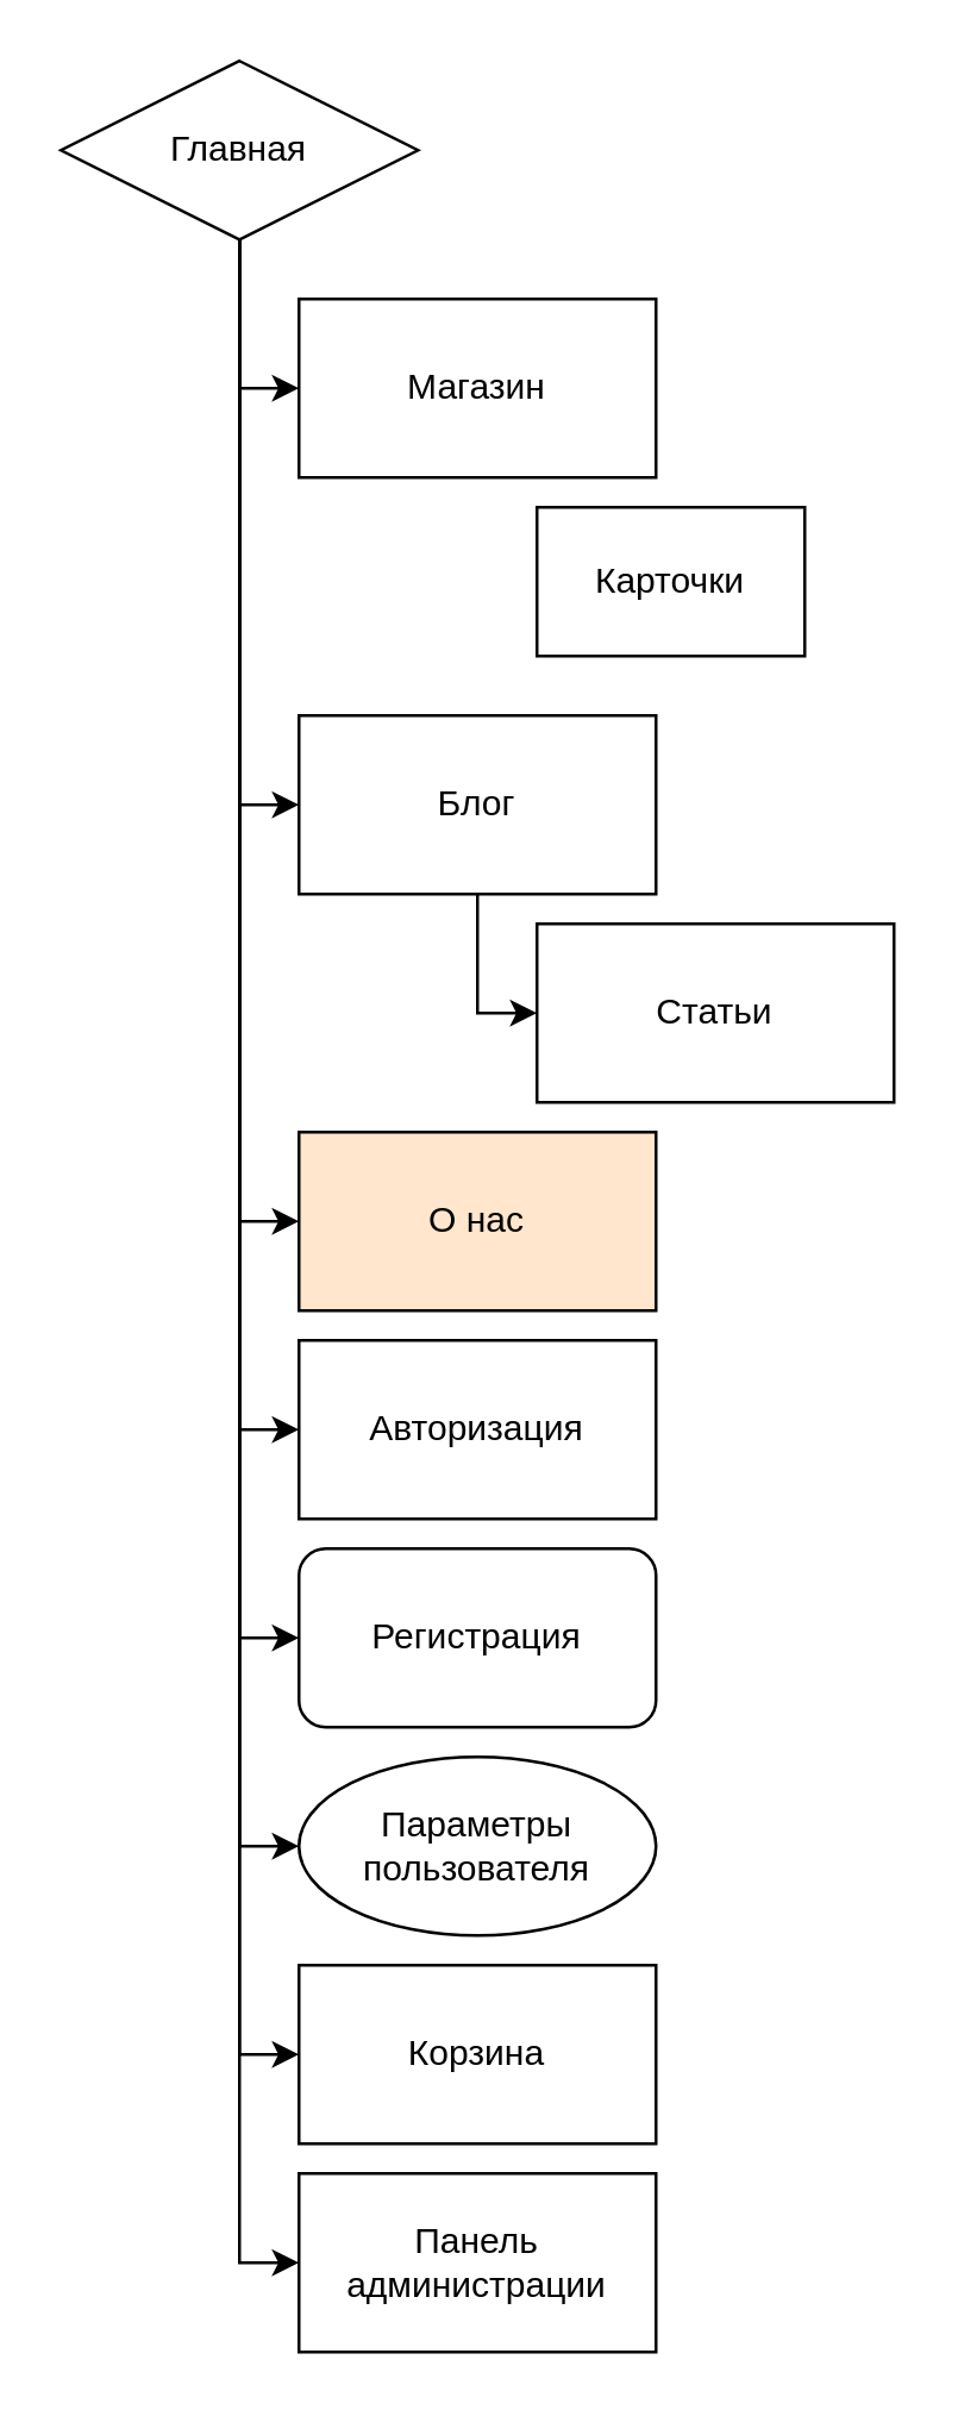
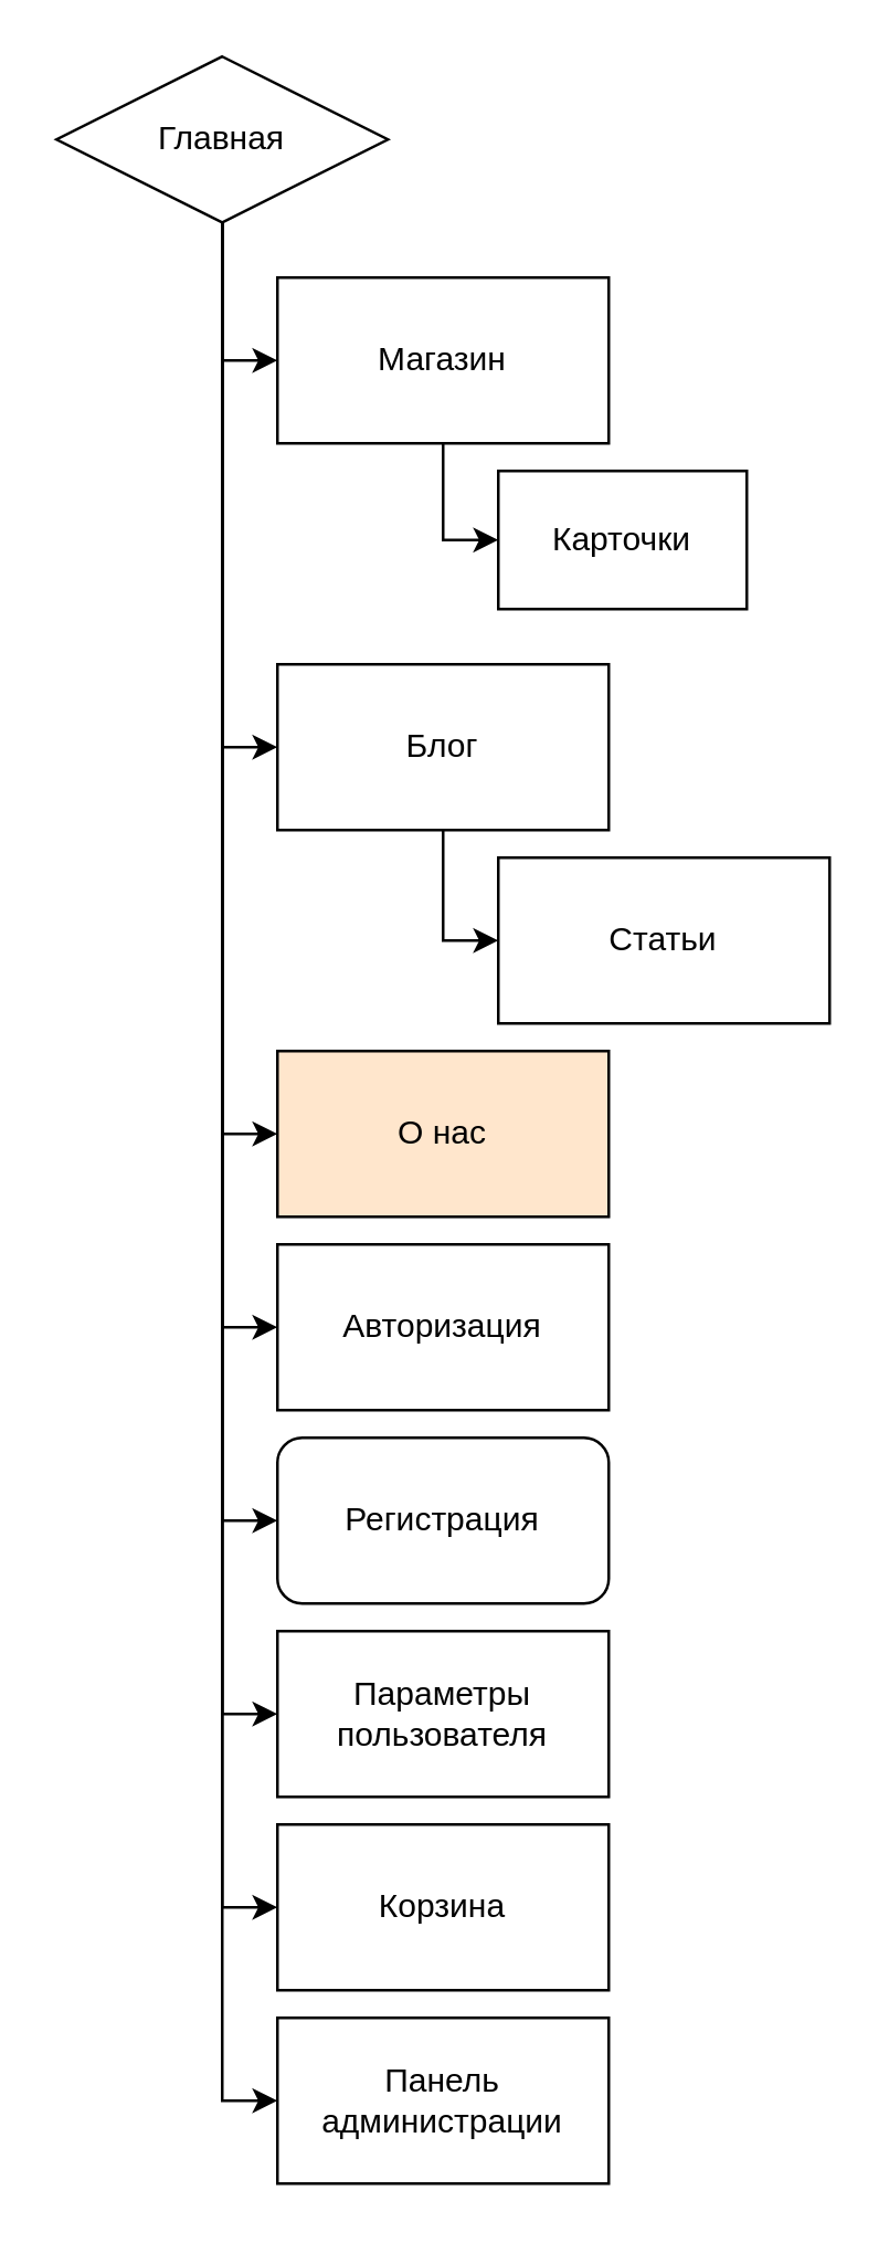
  <mxCell id="0" />
  <mxCell id="1" parent="0" />
  <mxCell id="2" style="edgeStyle=orthogonalEdgeStyle;rounded=0;orthogonalLoop=1;jettySize=auto;html=1;exitX=0.5;exitY=1;exitDx=0;exitDy=0;entryX=0;entryY=0.5;entryDx=0;entryDy=0;" edge="1" parent="1" source="10" target="12"><mxGeometry relative="1" as="geometry" /></mxCell>
  <mxCell id="3" style="edgeStyle=orthogonalEdgeStyle;rounded=0;orthogonalLoop=1;jettySize=auto;html=1;exitX=0.5;exitY=1;exitDx=0;exitDy=0;entryX=0;entryY=0.5;entryDx=0;entryDy=0;" edge="1" parent="1" source="10" target="15"><mxGeometry relative="1" as="geometry" /></mxCell>
  <mxCell id="4" style="edgeStyle=orthogonalEdgeStyle;rounded=0;orthogonalLoop=1;jettySize=auto;html=1;exitX=0.5;exitY=1;exitDx=0;exitDy=0;entryX=0;entryY=0.5;entryDx=0;entryDy=0;" edge="1" parent="1" source="10" target="17"><mxGeometry relative="1" as="geometry" /></mxCell>
  <mxCell id="5" style="edgeStyle=orthogonalEdgeStyle;rounded=0;orthogonalLoop=1;jettySize=auto;html=1;exitX=0.5;exitY=1;exitDx=0;exitDy=0;entryX=0;entryY=0.5;entryDx=0;entryDy=0;" edge="1" parent="1" source="10" target="18"><mxGeometry relative="1" as="geometry" /></mxCell>
  <mxCell id="6" style="edgeStyle=orthogonalEdgeStyle;rounded=0;orthogonalLoop=1;jettySize=auto;html=1;exitX=0.5;exitY=1;exitDx=0;exitDy=0;entryX=0;entryY=0.5;entryDx=0;entryDy=0;" edge="1" parent="1" source="10" target="19"><mxGeometry relative="1" as="geometry" /></mxCell>
  <mxCell id="7" style="edgeStyle=orthogonalEdgeStyle;rounded=0;orthogonalLoop=1;jettySize=auto;html=1;exitX=0.5;exitY=1;exitDx=0;exitDy=0;entryX=0;entryY=0.5;entryDx=0;entryDy=0;" edge="1" parent="1" source="10" target="20"><mxGeometry relative="1" as="geometry" /></mxCell>
  <mxCell id="8" style="edgeStyle=orthogonalEdgeStyle;rounded=0;orthogonalLoop=1;jettySize=auto;html=1;exitX=0.5;exitY=1;exitDx=0;exitDy=0;entryX=0;entryY=0.5;entryDx=0;entryDy=0;" edge="1" parent="1" source="10" target="21"><mxGeometry relative="1" as="geometry" /></mxCell>
  <mxCell id="9" style="edgeStyle=orthogonalEdgeStyle;rounded=0;orthogonalLoop=1;jettySize=auto;html=1;exitX=0.5;exitY=1;exitDx=0;exitDy=0;entryX=0;entryY=0.5;entryDx=0;entryDy=0;" edge="1" parent="1" source="10" target="22"><mxGeometry relative="1" as="geometry" /></mxCell>
  <mxCell id="10" value="Главная" style="rhombus;whiteSpace=wrap;html=1;" vertex="1" parent="1"><mxGeometry x="20" y="20" width="120" height="60" as="geometry" /></mxCell>
+ <mxCell id="11" style="edgeStyle=orthogonalEdgeStyle;rounded=0;orthogonalLoop=1;jettySize=auto;html=1;exitX=0.5;exitY=1;exitDx=0;exitDy=0;entryX=0;entryY=0.5;entryDx=0;entryDy=0;" edge="1" parent="1" source="12" target="13"><mxGeometry relative="1" as="geometry" /></mxCell>
  <mxCell id="12" value="Магазин" style="rounded=0;whiteSpace=wrap;html=1;" vertex="1" parent="1"><mxGeometry x="100" y="100" width="120" height="60" as="geometry" /></mxCell>
  <mxCell id="13" value="Карточки" style="rounded=0;whiteSpace=wrap;html=1;" vertex="1" parent="1"><mxGeometry x="180" y="170" width="90" height="50" as="geometry" /></mxCell>
  <mxCell id="14" style="edgeStyle=orthogonalEdgeStyle;rounded=0;orthogonalLoop=1;jettySize=auto;html=1;exitX=0.5;exitY=1;exitDx=0;exitDy=0;entryX=0;entryY=0.5;entryDx=0;entryDy=0;" edge="1" parent="1" source="15" target="16"><mxGeometry relative="1" as="geometry" /></mxCell>
  <mxCell id="15" value="Блог" style="rounded=0;whiteSpace=wrap;html=1;" vertex="1" parent="1"><mxGeometry x="100" y="240" width="120" height="60" as="geometry" /></mxCell>
  <mxCell id="16" value="Статьи" style="rounded=0;whiteSpace=wrap;html=1;" vertex="1" parent="1"><mxGeometry x="180" y="310" width="120" height="60" as="geometry" /></mxCell>
  <mxCell id="17" value="О нас" style="rounded=0;whiteSpace=wrap;html=1;fillColor=#ffe6cc;" vertex="1" parent="1"><mxGeometry x="100" y="380" width="120" height="60" as="geometry" /></mxCell>
  <mxCell id="18" value="Авторизация" style="rounded=0;whiteSpace=wrap;html=1;" vertex="1" parent="1"><mxGeometry x="100" y="450" width="120" height="60" as="geometry" /></mxCell>
  <mxCell id="19" value="Регистрация" style="whiteSpace=wrap;html=1;rounded=1;" vertex="1" parent="1"><mxGeometry x="100" y="520" width="120" height="60" as="geometry" /></mxCell>
- <mxCell id="20" value="Параметры пользователя" style="ellipse;whiteSpace=wrap;html=1;" vertex="1" parent="1"><mxGeometry x="100" y="590" width="120" height="60" as="geometry" /></mxCell>
+ <mxCell id="20" value="Параметры пользователя" style="rounded=0;whiteSpace=wrap;html=1;" vertex="1" parent="1"><mxGeometry x="100" y="590" width="120" height="60" as="geometry" /></mxCell>
  <mxCell id="21" value="Корзина" style="rounded=0;whiteSpace=wrap;html=1;" vertex="1" parent="1"><mxGeometry x="100" y="660" width="120" height="60" as="geometry" /></mxCell>
  <mxCell id="22" value="Панель администрации" style="rounded=0;whiteSpace=wrap;html=1;" vertex="1" parent="1"><mxGeometry x="100" y="730" width="120" height="60" as="geometry" /></mxCell>
